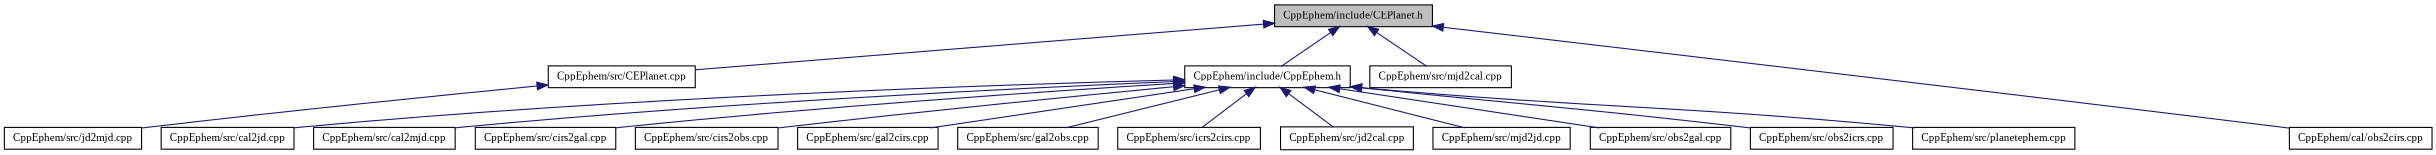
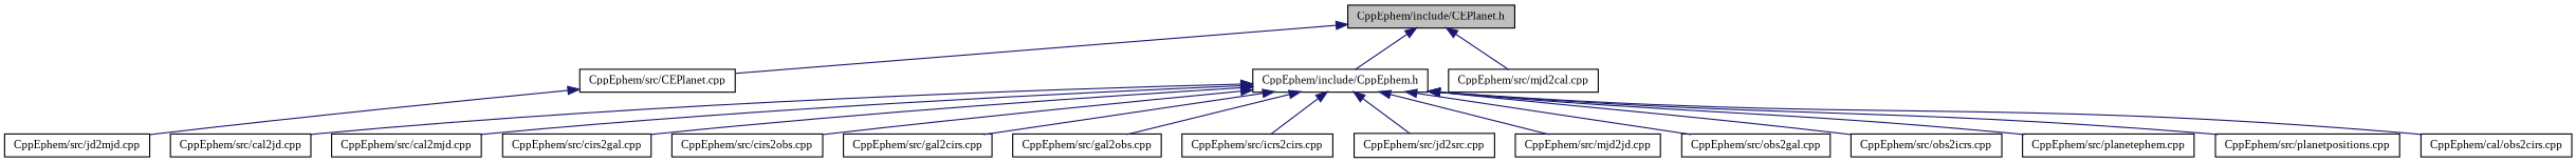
  digraph {
    fontname="Liberation Serif"
    node [color=black fillcolor=white fontname="Liberation Serif" fontsize=10 shape=record style=filled]
    edge [color=midnightblue dir=back fontname="Liberation Serif" fontsize=10 labelfontname=Helvetica labelfontsize=10 style=solid]
    n1 [fillcolor=grey75 fontcolor=black height=0.2 label="CppEphem/include/CEPlanet.h" width=0.4]
    n2 [height=0.2 label="CppEphem/src/CEPlanet.cpp" width=0.4]
    n3 [height=0.2 label="CppEphem/include/CppEphem.h" width=0.4]
    n4 [height=0.2 label="CppEphem/src/mjd2cal.cpp" width=0.4]
    n5 [height=0.2 label="CppEphem/src/jd2mjd.cpp" width=0.4]
    n6 [height=0.2 label="CppEphem/src/cal2jd.cpp" width=0.4]
    n7 [height=0.2 label="CppEphem/src/cal2mjd.cpp" width=0.4]
    n8 [height=0.2 label="CppEphem/src/cirs2gal.cpp" width=0.4]
    n9 [height=0.2 label="CppEphem/src/cirs2obs.cpp" width=0.4]
    n10 [height=0.2 label="CppEphem/src/gal2cirs.cpp" width=0.4]
    n11 [height=0.2 label="CppEphem/src/gal2obs.cpp" width=0.4]
    n12 [height=0.2 label="CppEphem/src/icrs2cirs.cpp" width=0.4]
-   n13 [height=0.2 label="CppEphem/src/jd2cal.cpp" width=0.4]
+   n13 [height=0.2 label="CppEphem/src/jd2src.cpp" width=0.4]
    n14 [height=0.2 label="CppEphem/src/mjd2jd.cpp" width=0.4]
    n15 [height=0.2 label="CppEphem/cal/obs2cirs.cpp" width=0.4]
    n16 [height=0.2 label="CppEphem/src/obs2gal.cpp" width=0.4]
    n17 [height=0.2 label="CppEphem/src/obs2icrs.cpp" width=0.4]
    n18 [height=0.2 label="CppEphem/src/planetephem.cpp" width=0.4]
+   n19 [height=0.2 label="CppEphem/src/planetpositions.cpp" width=0.4]
    n1 -> n2
    n1 -> n3
    n1 -> n4
    n2 -> n5
    n3 -> n6
    n3 -> n7
    n3 -> n8
    n3 -> n9
    n3 -> n10
    n3 -> n11
    n3 -> n12
    n3 -> n13
    n3 -> n14
-   n1 -> n15
+   n3 -> n15
    n3 -> n16
    n3 -> n17
    n3 -> n18
+   n3 -> n19
  }
